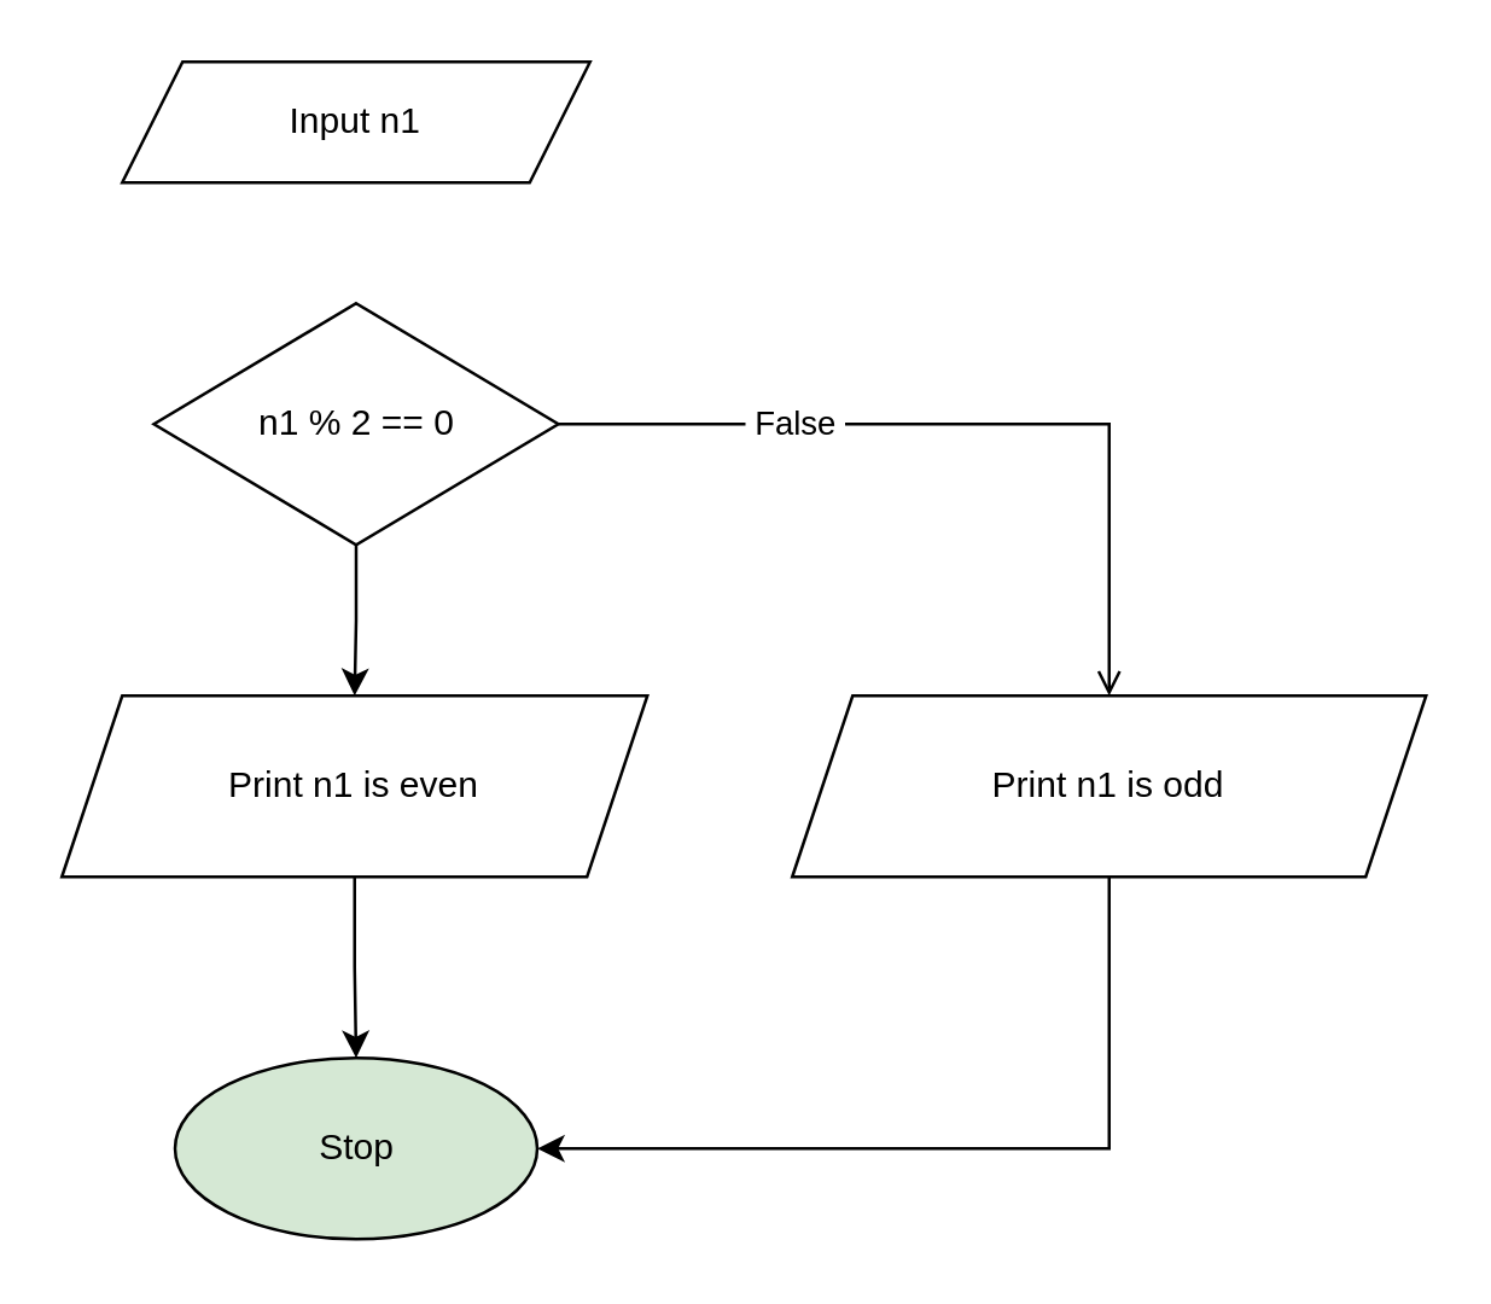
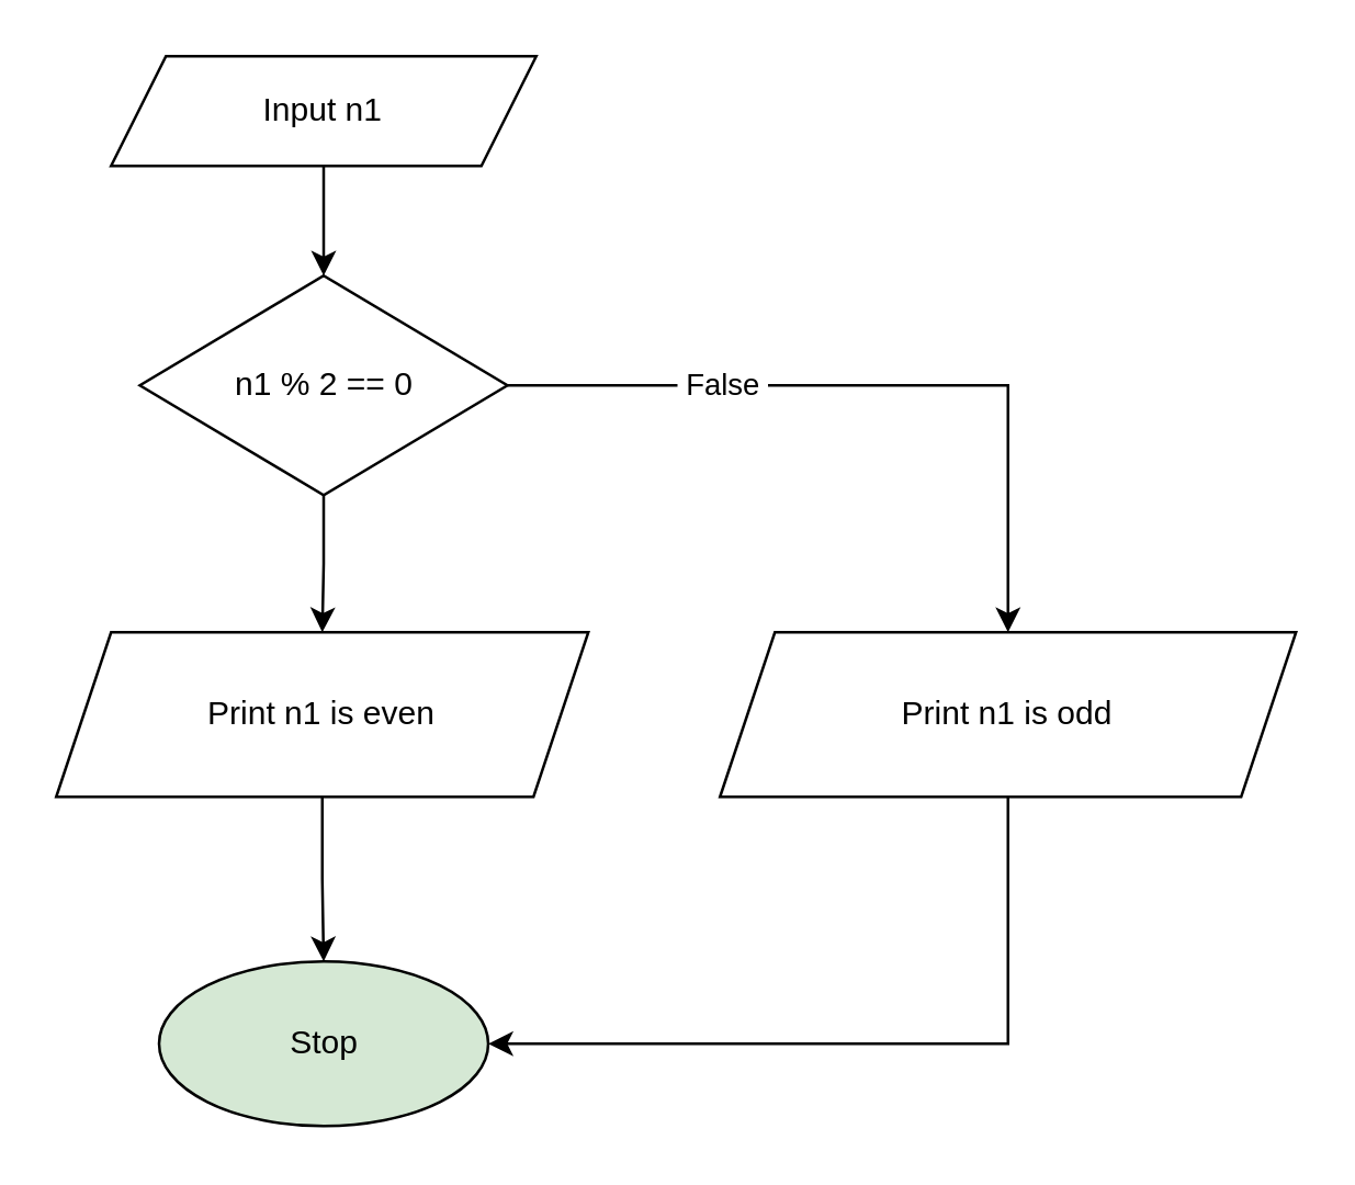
  <mxCell id="0" />
  <mxCell id="1" parent="0" />
+ <mxCell id="2" style="edgeStyle=orthogonalEdgeStyle;rounded=0;orthogonalLoop=1;jettySize=auto;html=1;exitX=0.5;exitY=1;exitDx=0;exitDy=0;entryX=0.5;entryY=0;entryDx=0;entryDy=0;" parent="1" source="3" target="7" edge="1"><mxGeometry relative="1" as="geometry" /></mxCell>
  <mxCell id="3" value="Input n1" style="shape=parallelogram;perimeter=parallelogramPerimeter;whiteSpace=wrap;html=1;fixedSize=1;" parent="1" vertex="1"><mxGeometry x="40" y="20" width="155" height="40" as="geometry" /></mxCell>
  <mxCell id="4" style="edgeStyle=orthogonalEdgeStyle;rounded=0;orthogonalLoop=1;jettySize=auto;html=1;exitX=0.5;exitY=1;exitDx=0;exitDy=0;entryX=0.5;entryY=0;entryDx=0;entryDy=0;" parent="1" source="7" target="9" edge="1"><mxGeometry relative="1" as="geometry" /></mxCell>
- <mxCell id="5" style="edgeStyle=orthogonalEdgeStyle;rounded=0;orthogonalLoop=1;jettySize=auto;html=1;exitX=1;exitY=0.5;exitDx=0;exitDy=0;entryX=0.5;entryY=0;entryDx=0;entryDy=0;endArrow=open;" parent="1" source="7" target="11" edge="1"><mxGeometry relative="1" as="geometry" /></mxCell>
+ <mxCell id="5" style="edgeStyle=orthogonalEdgeStyle;rounded=0;orthogonalLoop=1;jettySize=auto;html=1;exitX=1;exitY=0.5;exitDx=0;exitDy=0;entryX=0.5;entryY=0;entryDx=0;entryDy=0;" parent="1" source="7" target="11" edge="1"><mxGeometry relative="1" as="geometry" /></mxCell>
  <mxCell id="6" value="&amp;nbsp;False&amp;nbsp;" style="edgeLabel;html=1;align=center;verticalAlign=middle;resizable=0;points=[];" parent="5" vertex="1" connectable="0"><mxGeometry x="-0.428" y="1" relative="1" as="geometry"><mxPoint as="offset" /></mxGeometry></mxCell>
  <mxCell id="7" value="n1 % 2 == 0" style="rhombus;whiteSpace=wrap;html=1;" parent="1" vertex="1"><mxGeometry x="50.5" y="100" width="134" height="80" as="geometry" /></mxCell>
  <mxCell id="8" style="edgeStyle=orthogonalEdgeStyle;rounded=0;orthogonalLoop=1;jettySize=auto;html=1;exitX=0.5;exitY=1;exitDx=0;exitDy=0;entryX=0.5;entryY=0;entryDx=0;entryDy=0;" parent="1" source="9" target="12" edge="1"><mxGeometry relative="1" as="geometry" /></mxCell>
  <mxCell id="9" value="Print n1 is even" style="shape=parallelogram;perimeter=parallelogramPerimeter;whiteSpace=wrap;html=1;fixedSize=1;" parent="1" vertex="1"><mxGeometry x="20" y="230" width="194" height="60" as="geometry" /></mxCell>
  <mxCell id="10" style="edgeStyle=orthogonalEdgeStyle;rounded=0;orthogonalLoop=1;jettySize=auto;html=1;exitX=0.5;exitY=1;exitDx=0;exitDy=0;entryX=1;entryY=0.5;entryDx=0;entryDy=0;" parent="1" source="11" target="12" edge="1"><mxGeometry relative="1" as="geometry" /></mxCell>
  <mxCell id="11" value="Print n1 is odd" style="shape=parallelogram;perimeter=parallelogramPerimeter;whiteSpace=wrap;html=1;fixedSize=1;" parent="1" vertex="1"><mxGeometry x="262" y="230" width="210" height="60" as="geometry" /></mxCell>
  <mxCell id="12" value="Stop" style="ellipse;whiteSpace=wrap;html=1;fillColor=#d5e8d4;" parent="1" vertex="1"><mxGeometry x="57.5" y="350" width="120" height="60" as="geometry" /></mxCell>
